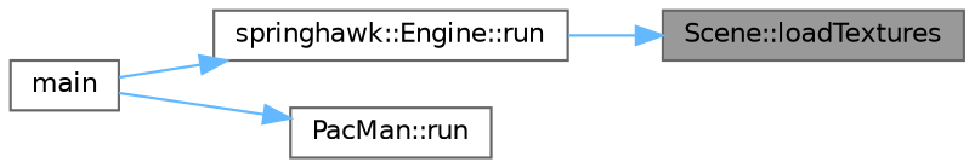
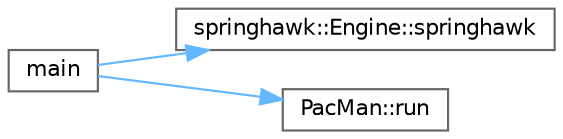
  digraph {
    rankdir=RL
    node [color=grey40 fillcolor=white fontname=Helvetica fontsize=10 shape=box style=filled]
    edge [color=steelblue1 dir=back fontname=Helvetica fontsize=10 labelfontname=Helvetica labelfontsize=10 style=solid]
-   n1 [color=gray40 fillcolor=grey60 fontcolor=black height=0.2 label="Scene::loadTextures" width=0.4]
-   n2 [height=0.2 label="springhawk::Engine::run" width=0.4]
+   n2 [height=0.2 label="springhawk::Engine::springhawk" width=0.4]
    n3 [height=0.2 label=main width=0.4]
    n4 [height=0.2 label="PacMan::run" width=0.4]
-   n1 -> n2
    n2 -> n3
    n4 -> n3
  }
